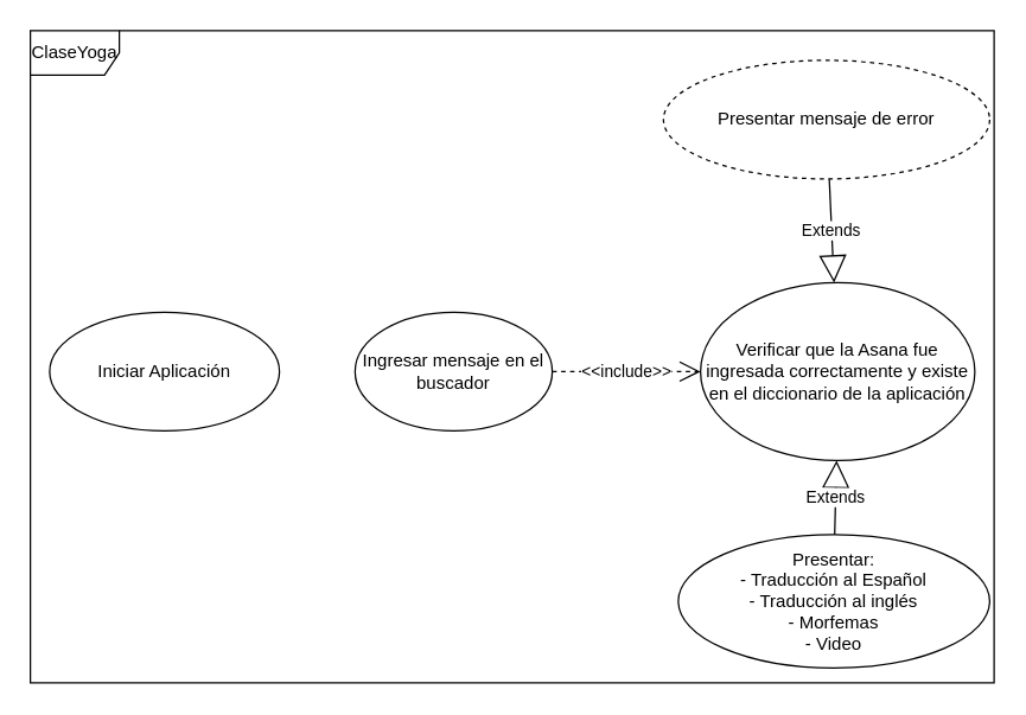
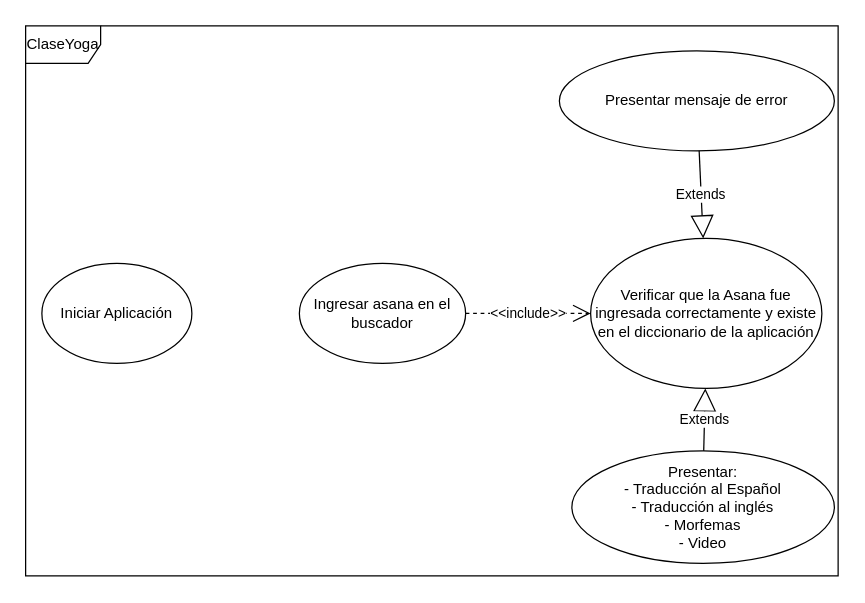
  <mxCell id="0" />
  <mxCell id="1" parent="0" />
  <mxCell id="2" value="ClaseYoga" style="shape=umlFrame;whiteSpace=wrap;html=1;" parent="1" vertex="1"><mxGeometry x="20" y="20" width="650" height="440" as="geometry" /></mxCell>
- <mxCell id="3" value="Iniciar Aplicación" style="ellipse;whiteSpace=wrap;html=1;" parent="1" vertex="1"><mxGeometry x="33" y="210" width="155" height="80" as="geometry" /></mxCell>
- <mxCell id="4" value="Ingresar mensaje en el buscador" style="ellipse;whiteSpace=wrap;html=1;" parent="1" vertex="1"><mxGeometry x="239" y="210" width="133" height="80" as="geometry" /></mxCell>
+ <mxCell id="3" value="Iniciar Aplicación" style="ellipse;whiteSpace=wrap;html=1;" parent="1" vertex="1"><mxGeometry x="33" y="210" width="120" height="80" as="geometry" /></mxCell>
+ <mxCell id="4" value="Ingresar asana en el buscador" style="ellipse;whiteSpace=wrap;html=1;" parent="1" vertex="1"><mxGeometry x="239" y="210" width="133" height="80" as="geometry" /></mxCell>
  <mxCell id="5" value="Verificar que la Asana fue ingresada correctamente y existe en el diccionario de la aplicación" style="ellipse;whiteSpace=wrap;html=1;" parent="1" vertex="1"><mxGeometry x="472" y="190" width="185" height="120" as="geometry" /></mxCell>
- <mxCell id="6" value="Presentar mensaje de error" style="ellipse;whiteSpace=wrap;html=1;dashed=1;" parent="1" vertex="1"><mxGeometry x="447" y="40" width="220" height="80" as="geometry" /></mxCell>
+ <mxCell id="6" value="Presentar mensaje de error" style="ellipse;whiteSpace=wrap;html=1;" parent="1" vertex="1"><mxGeometry x="447" y="40" width="220" height="80" as="geometry" /></mxCell>
  <mxCell id="7" value="Presentar:&lt;br&gt;- Traducción al Español&lt;br&gt;- Traducción al inglés&lt;br&gt;- Morfemas&lt;br&gt;- Video" style="ellipse;whiteSpace=wrap;html=1;" parent="1" vertex="1"><mxGeometry x="457" y="360" width="210" height="90" as="geometry" /></mxCell>
  <mxCell id="8" value="&amp;lt;&amp;lt;include&amp;gt;&amp;gt;" style="endArrow=open;endSize=12;dashed=1;html=1;" parent="1" source="4" target="5" edge="1"><mxGeometry width="160" relative="1" as="geometry"><mxPoint x="155" y="260" as="sourcePoint" /><mxPoint x="210" y="260" as="targetPoint" /></mxGeometry></mxCell>
  <mxCell id="9" value="Extends" style="endArrow=block;endSize=16;endFill=0;html=1;" parent="1" source="6" target="5" edge="1"><mxGeometry width="160" relative="1" as="geometry"><mxPoint x="327" y="200" as="sourcePoint" /><mxPoint x="487" y="200" as="targetPoint" /></mxGeometry></mxCell>
  <mxCell id="10" value="Extends" style="endArrow=block;endSize=16;endFill=0;html=1;" parent="1" source="7" target="5" edge="1"><mxGeometry width="160" relative="1" as="geometry"><mxPoint x="572" y="130" as="sourcePoint" /><mxPoint x="572" y="200" as="targetPoint" /></mxGeometry></mxCell>
